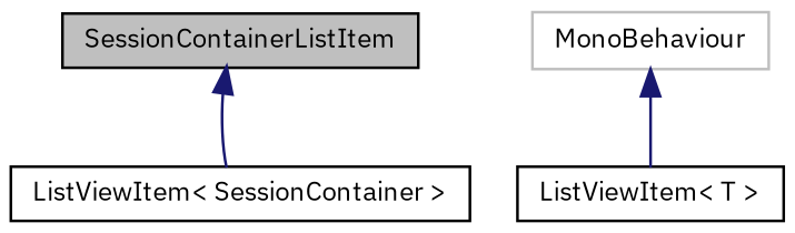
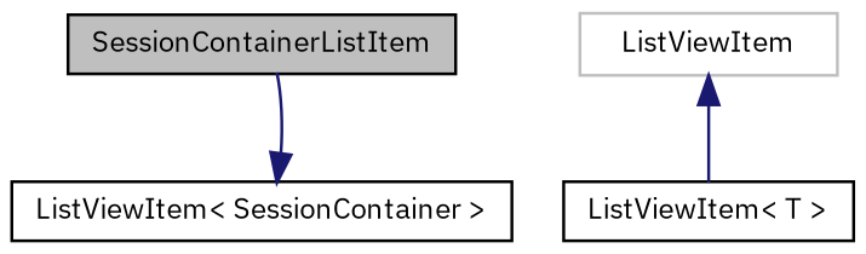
  digraph {
    fontname="IBM Plex Sans"
    node [color=black fillcolor=white fontname="IBM Plex Sans" fontsize=10 shape=record style=filled]
    edge [color=midnightblue dir=back fontname="IBM Plex Sans" fontsize=10 labelfontname=Helvetica labelfontsize=10 style=solid]
    n1 [fillcolor=grey75 fontcolor=black height=0.2 label=SessionContainerListItem width=0.4]
    n2 [height=0.2 label="ListViewItem\< SessionContainer \>" width=0.4]
    n3 [height=0.2 label="ListViewItem\< T \>" width=0.4]
-   n4 [color=grey75 height=0.2 label=MonoBehaviour width=0.4]
-   n1 -> n2
+   n4 [color=grey75 height=0.2 label=ListViewItem width=0.4]
+   n2 -> n1
    n4 -> n3
  }
